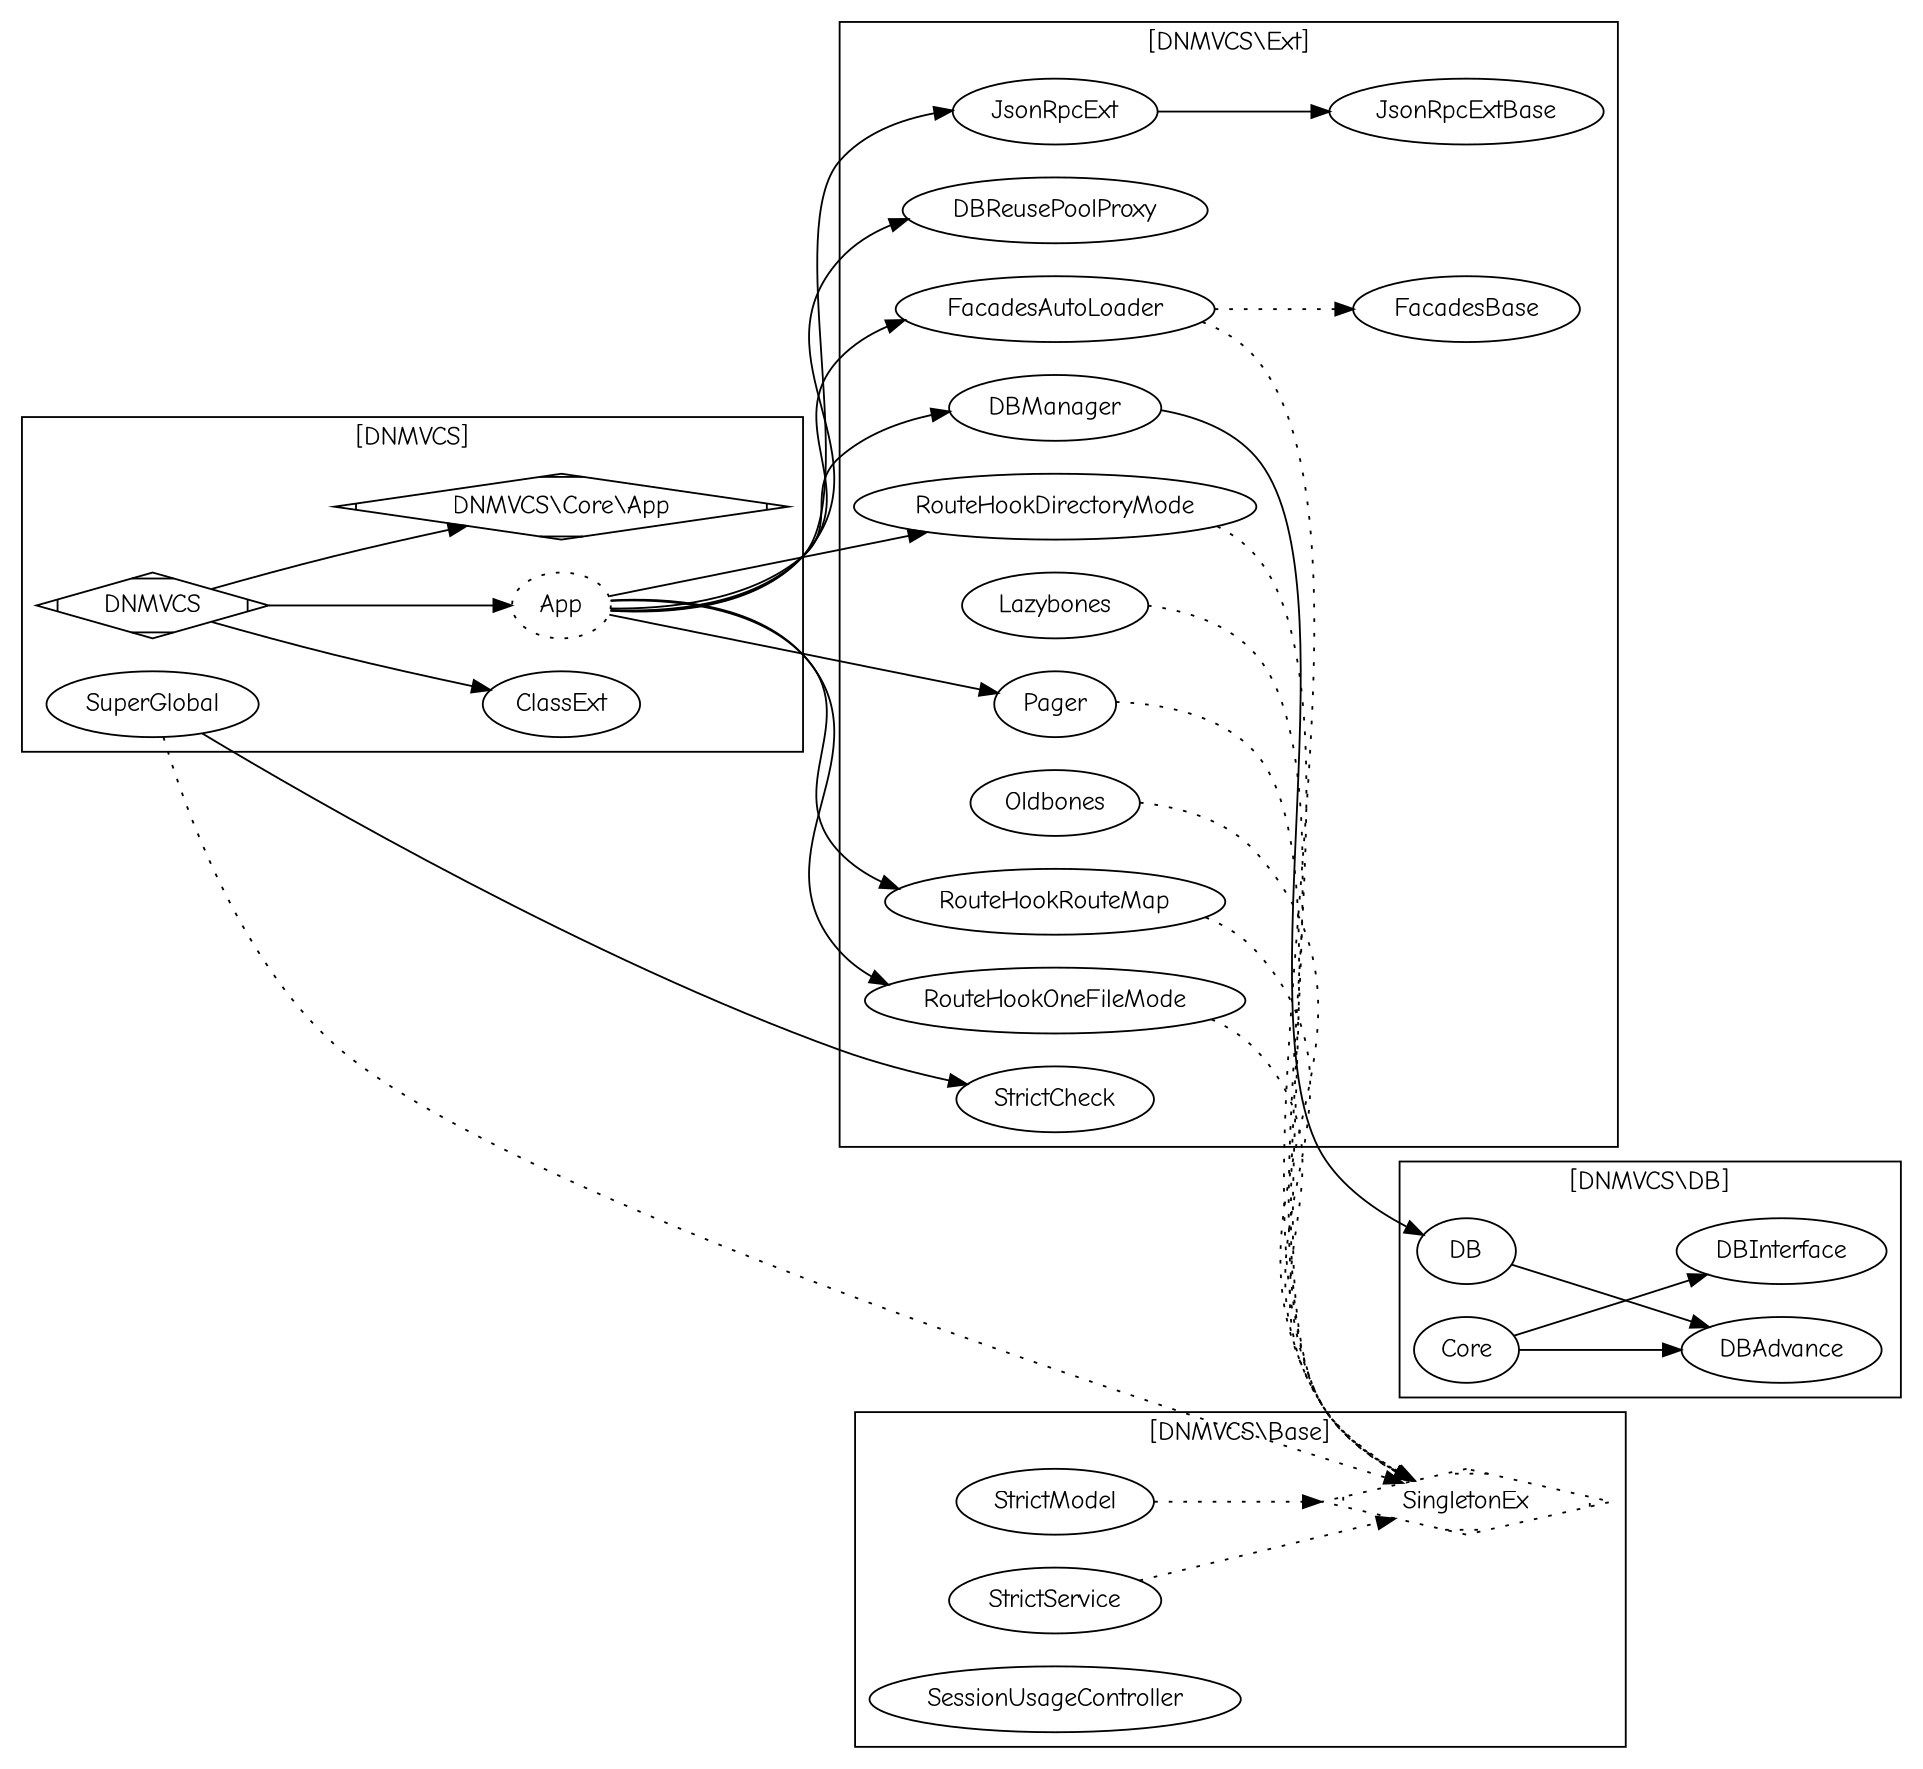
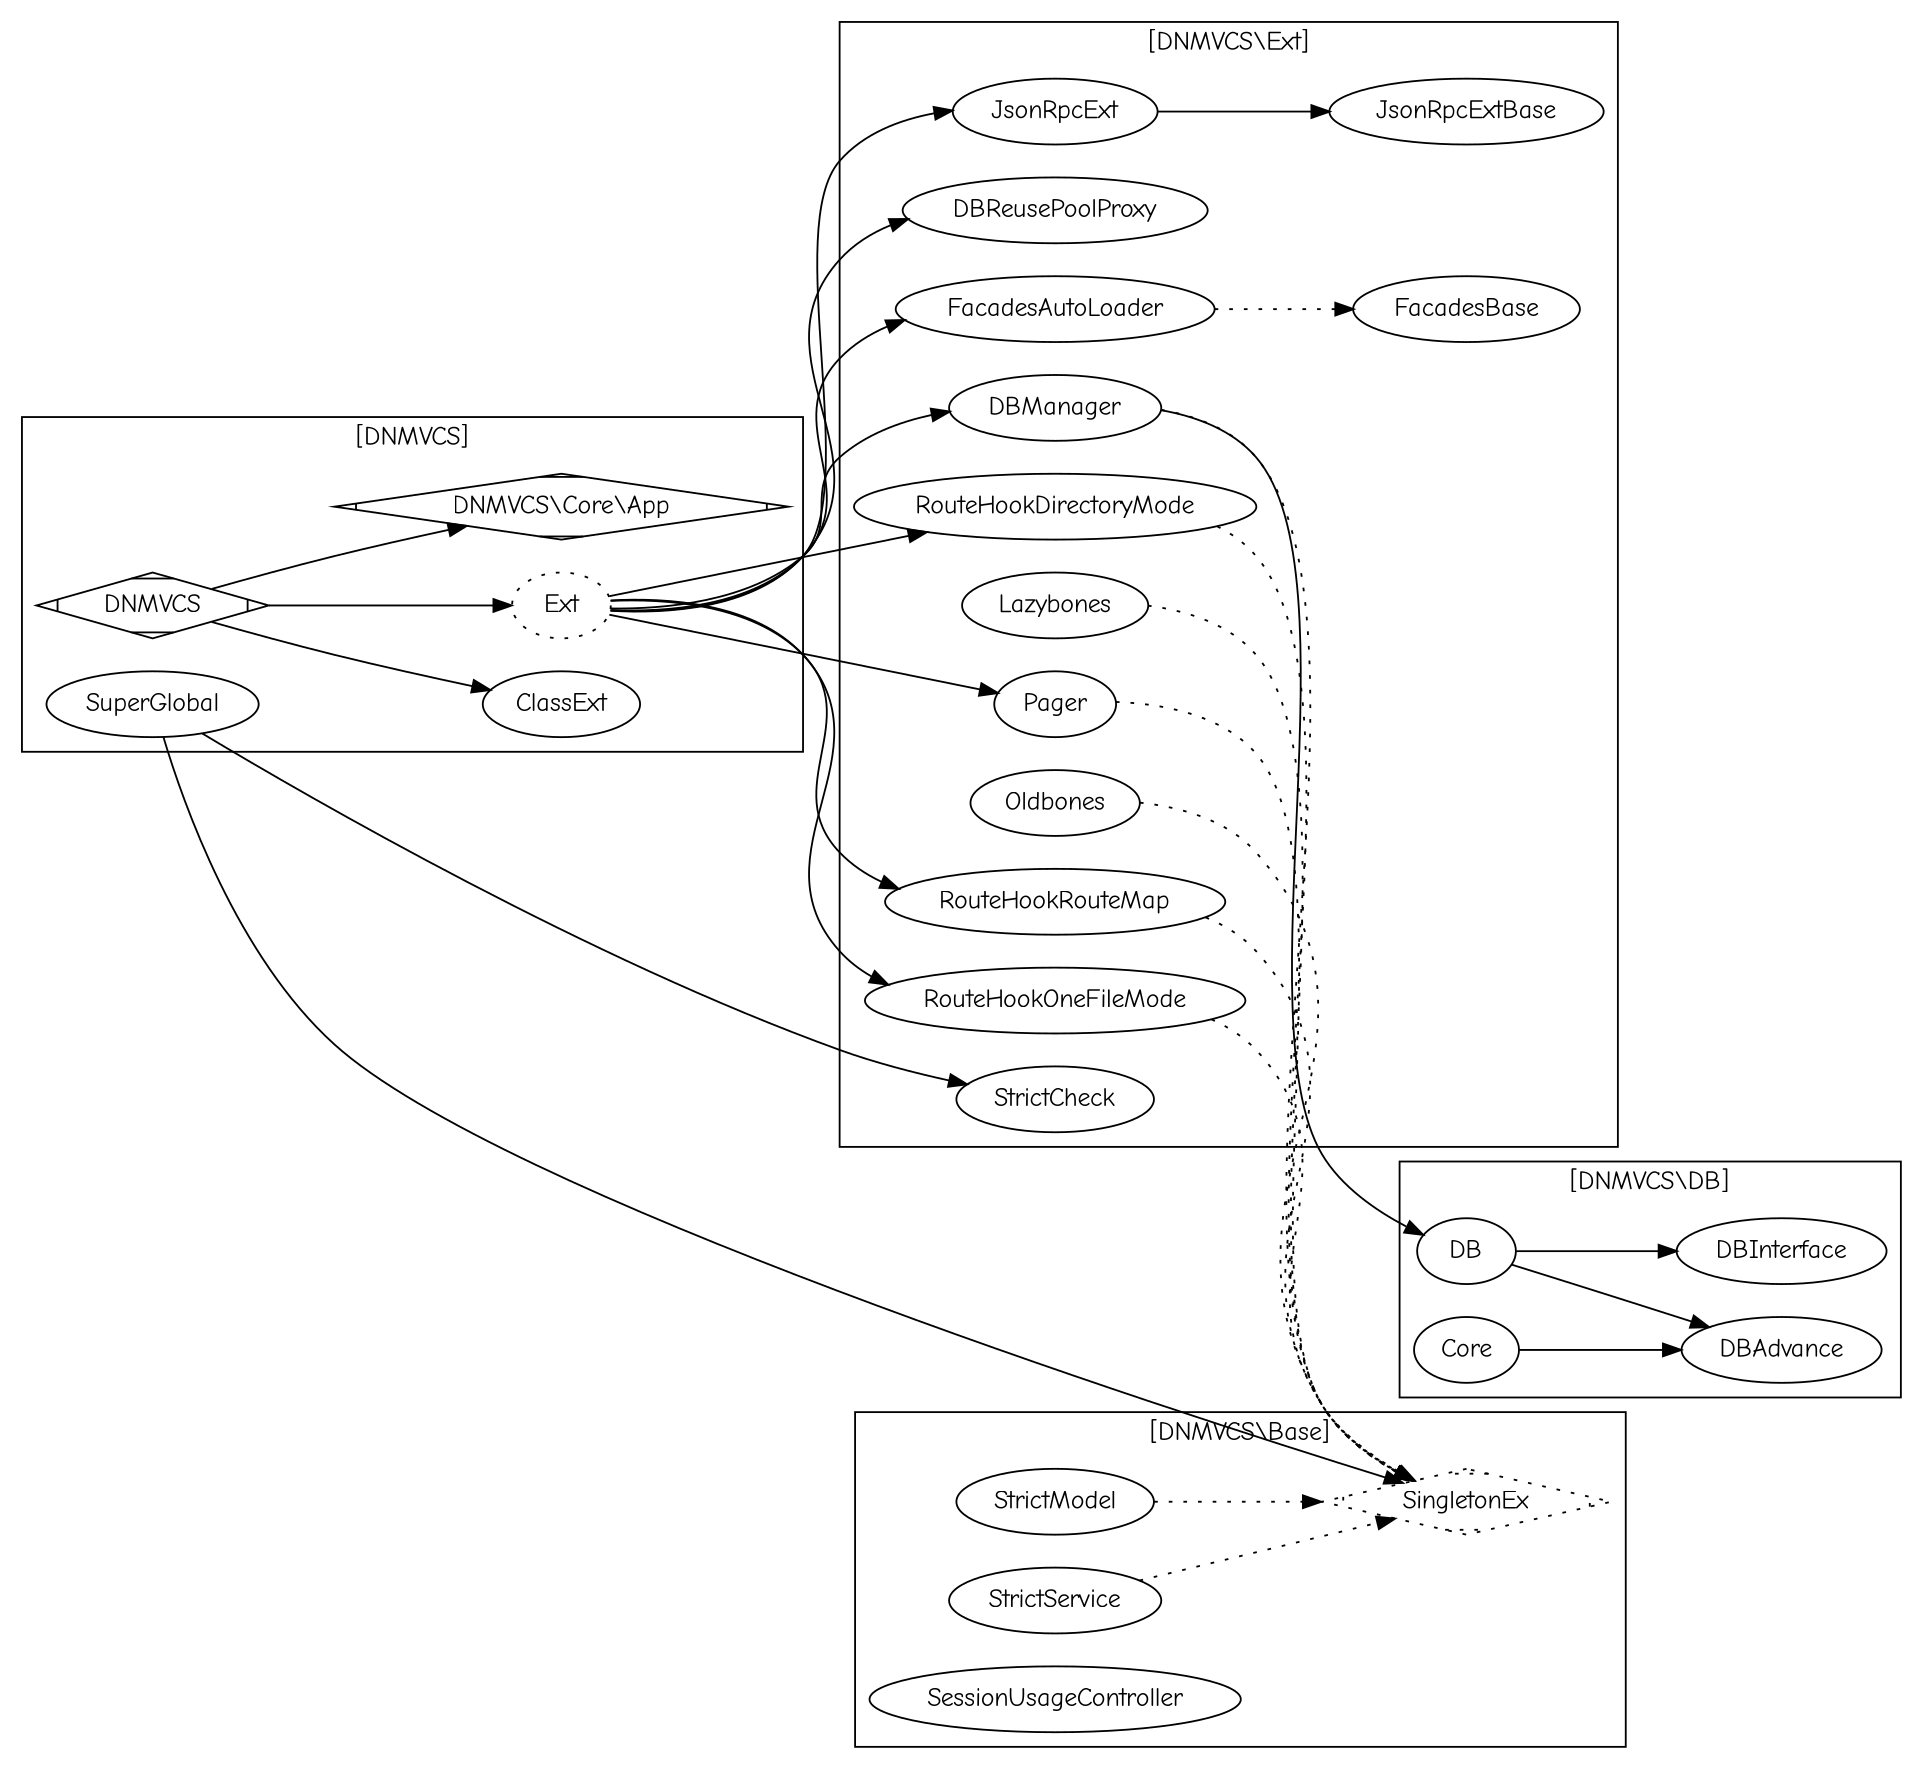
  digraph {
    fontname="Comic Neue"
    rankdir=LR
    node [fontname="Comic Neue"]
    edge [fontname="Comic Neue"]
    DNMVCS [shape=Mdiamond]
    n2 [label="DNMVCS\\Core\\App" shape=Mdiamond]
    ClassExt
-   Ext [style=dotted label=App]
+   Ext [style=dotted]
    SuperGlobal
    SingletonEx [shape=Mdiamond style=dotted]
    StrictModel
    StrictService
    SessionUsageController
    n10 [label=DB]
    n11 [label=DBAdvance]
    n12 [label=DBInterface]
    n13 [label=Core]
    DBManager
    DBReusePoolProxy
    FacadesAutoLoader
    JsonRpcExt
    Pager
    RouteHookDirectoryMode
    RouteHookOneFileMode
    RouteHookRouteMap
    StrictCheck
    FacadesBase
    JsonRpcExtBase
    Lazybones
    Oldbones
    subgraph cluster_1 {
      label="[DNMVCS]"
      DNMVCS
      n2
      ClassExt
      Ext
      SuperGlobal
    }
    subgraph cluster_2 {
      label="[DNMVCS\\Base]"
      SingletonEx
      StrictModel
      StrictService
      SessionUsageController
    }
    subgraph cluster_3 {
      label="[DNMVCS\\Base]"
    }
    subgraph cluster_4 {
      label="[DNMVCS\\DB]"
      n10
      n11
      n12
      n13
    }
    subgraph cluster_5 {
      label="[DNMVCS\\Ext]"
      DBManager
      DBReusePoolProxy
      FacadesAutoLoader
      JsonRpcExt
      Pager
      RouteHookDirectoryMode
      RouteHookOneFileMode
      RouteHookRouteMap
      StrictCheck
      FacadesBase
      JsonRpcExtBase
      Lazybones
      Oldbones
    }
    DNMVCS -> n2
    DNMVCS -> ClassExt
    DNMVCS -> Ext
    Ext -> DBManager
    Ext -> DBReusePoolProxy
    Ext -> FacadesAutoLoader
    Ext -> JsonRpcExt
    Ext -> Pager
    Ext -> RouteHookDirectoryMode
    Ext -> RouteHookOneFileMode
    Ext -> RouteHookRouteMap
-   SuperGlobal -> SingletonEx [style=dotted]
+   SuperGlobal -> SingletonEx [style=solid]
    SuperGlobal -> StrictCheck
    StrictModel -> SingletonEx [style=dotted]
    StrictService -> SingletonEx [style=dotted]
    n10 -> n11
-   n13 -> n12
+   n10 -> n12
    n13 -> n11
    DBManager -> n10
-   FacadesAutoLoader -> SingletonEx [style=dotted]
+   DBManager -> SingletonEx [style=dotted]
    FacadesAutoLoader -> FacadesBase [style=dotted]
    JsonRpcExt -> JsonRpcExtBase
    Pager -> SingletonEx [style=dotted]
    RouteHookDirectoryMode -> SingletonEx [style=dotted]
    RouteHookOneFileMode -> SingletonEx [style=dotted]
    RouteHookRouteMap -> SingletonEx [style=dotted]
    Lazybones -> SingletonEx [style=dotted]
    Oldbones -> SingletonEx [style=dotted]
  }
